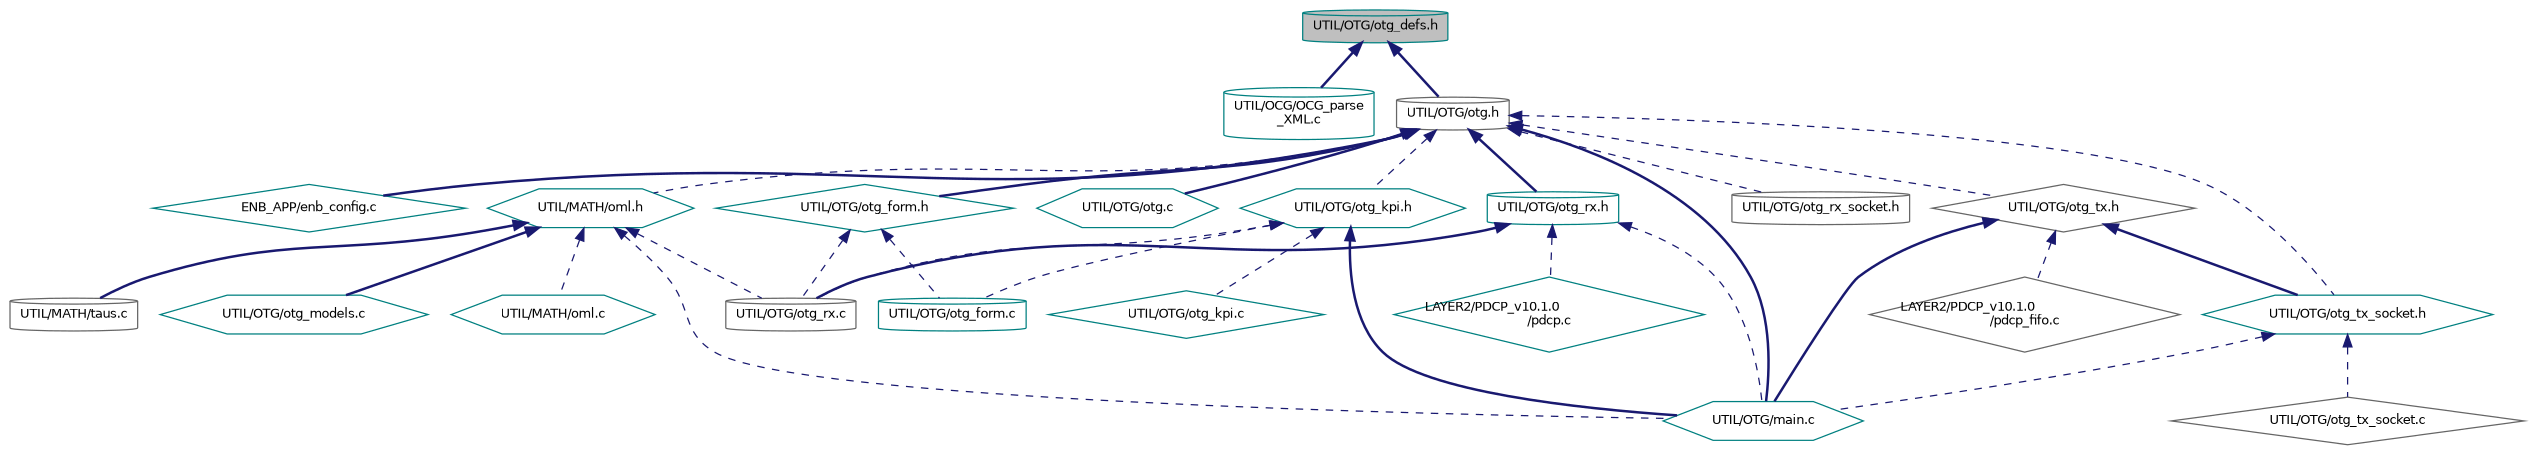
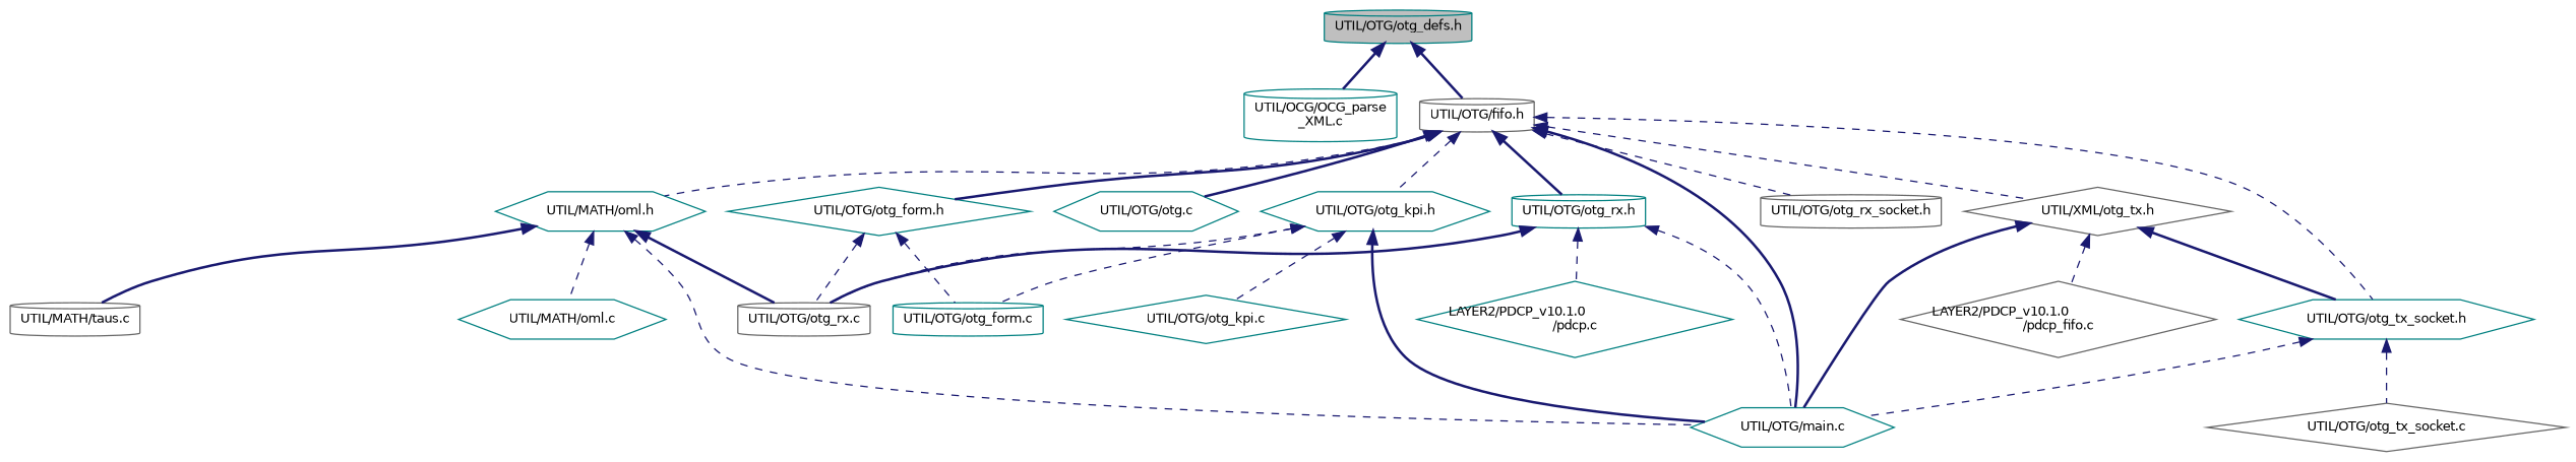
  digraph {
    node [color=teal fillcolor=white fontname=Helvetica fontsize=10 shape=cylinder style=filled]
    edge [color=midnightblue dir=back fontname=Helvetica fontsize=10 labelfontname=Helvetica labelfontsize=10 style=dashed]
    n1 [fillcolor=grey75 fontcolor=black height=0.2 label="UTIL/OTG/otg_defs.h" width=0.4]
    n2 [height=0.2 label="UTIL/OCG/OCG_parse\l_XML.c" width=0.4]
-   n3 [color=gray40 height=0.2 label="UTIL/OTG/otg.h" width=0.4]
-   n4 [height=0.2 label="ENB_APP/enb_config.c" shape=diamond width=0.4]
+   n3 [color=gray40 height=0.2 label="UTIL/OTG/fifo.h" width=0.4]
    n5 [height=0.2 label="UTIL/MATH/oml.h" shape=hexagon width=0.4]
    n6 [height=0.2 label="UTIL/OTG/main.c" shape=hexagon width=0.4]
    n7 [height=0.2 label="UTIL/OTG/otg.c" shape=hexagon width=0.4]
    n8 [height=0.2 label="UTIL/OTG/otg_form.h" shape=diamond width=0.4]
    n9 [height=0.2 label="UTIL/OTG/otg_kpi.h" shape=hexagon width=0.4]
    n10 [height=0.2 label="UTIL/OTG/otg_rx.h" width=0.4]
    n11 [color=gray40 height=0.2 label="UTIL/OTG/otg_rx_socket.h" width=0.4]
-   n12 [color=gray40 height=0.2 label="UTIL/OTG/otg_tx.h" shape=diamond width=0.4]
+   n12 [color=gray40 height=0.2 label="UTIL/XML/otg_tx.h" shape=diamond width=0.4]
    n13 [height=0.2 label="UTIL/OTG/otg_tx_socket.h" shape=hexagon width=0.4]
    n14 [height=0.2 label="UTIL/MATH/oml.c" shape=hexagon width=0.4]
    n15 [color=gray40 height=0.2 label="UTIL/MATH/taus.c" width=0.4]
-   n16 [height=0.2 label="UTIL/OTG/otg_models.c" shape=hexagon width=0.4]
    n17 [color=gray40 height=0.2 label="UTIL/OTG/otg_rx.c" width=0.4]
    n18 [height=0.2 label="UTIL/OTG/otg_form.c" width=0.4]
    n19 [height=0.2 label="UTIL/OTG/otg_kpi.c" shape=diamond width=0.4]
    n20 [height=0.2 label="LAYER2/PDCP_v10.1.0\l/pdcp.c" shape=diamond width=0.4]
    n21 [color=gray40 height=0.2 label="LAYER2/PDCP_v10.1.0\l/pdcp_fifo.c" shape=diamond width=0.4]
    n22 [color=gray40 height=0.2 label="UTIL/OTG/otg_tx_socket.c" shape=diamond width=0.4]
    n1 -> n2 [style=bold]
    n1 -> n3 [style=bold]
-   n3 -> n4 [style=bold]
    n3 -> n5
    n3 -> n6 [style=bold]
    n3 -> n7 [style=bold]
    n3 -> n8 [style=bold]
    n3 -> n9
    n3 -> n10 [style=bold]
    n3 -> n11
    n3 -> n12
    n3 -> n13
    n5 -> n6
    n5 -> n14
    n5 -> n15 [style=bold]
-   n5 -> n16 [style=bold]
-   n5 -> n17
+   n5 -> n17 [style=bold]
    n8 -> n17
    n8 -> n18
    n9 -> n6 [style=bold]
    n9 -> n17
    n9 -> n18
    n9 -> n19
    n10 -> n6
    n10 -> n17 [style=bold]
    n10 -> n20
    n12 -> n6 [style=bold]
    n12 -> n13 [style=bold]
    n12 -> n21
    n13 -> n6
    n13 -> n22
  }
